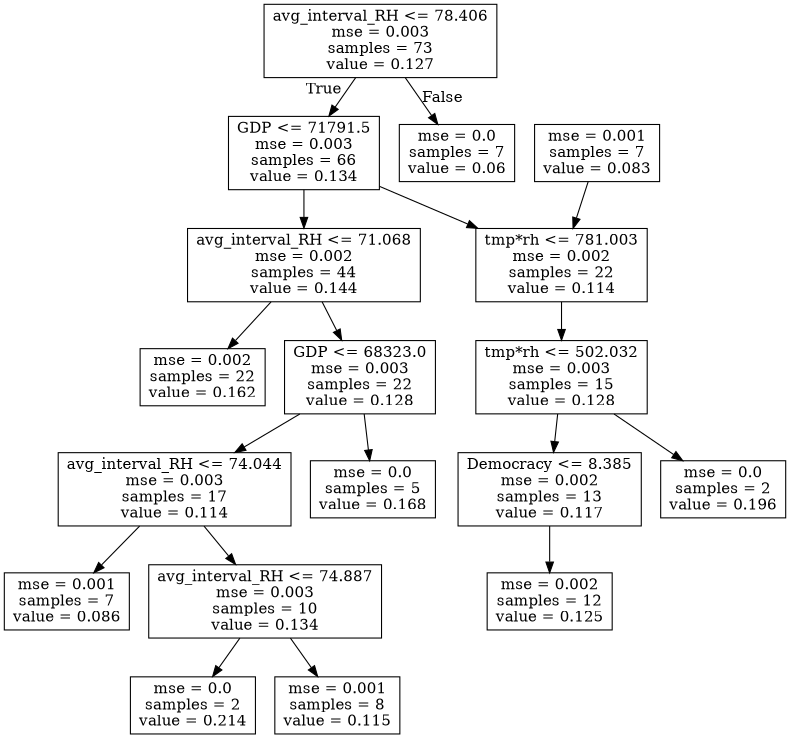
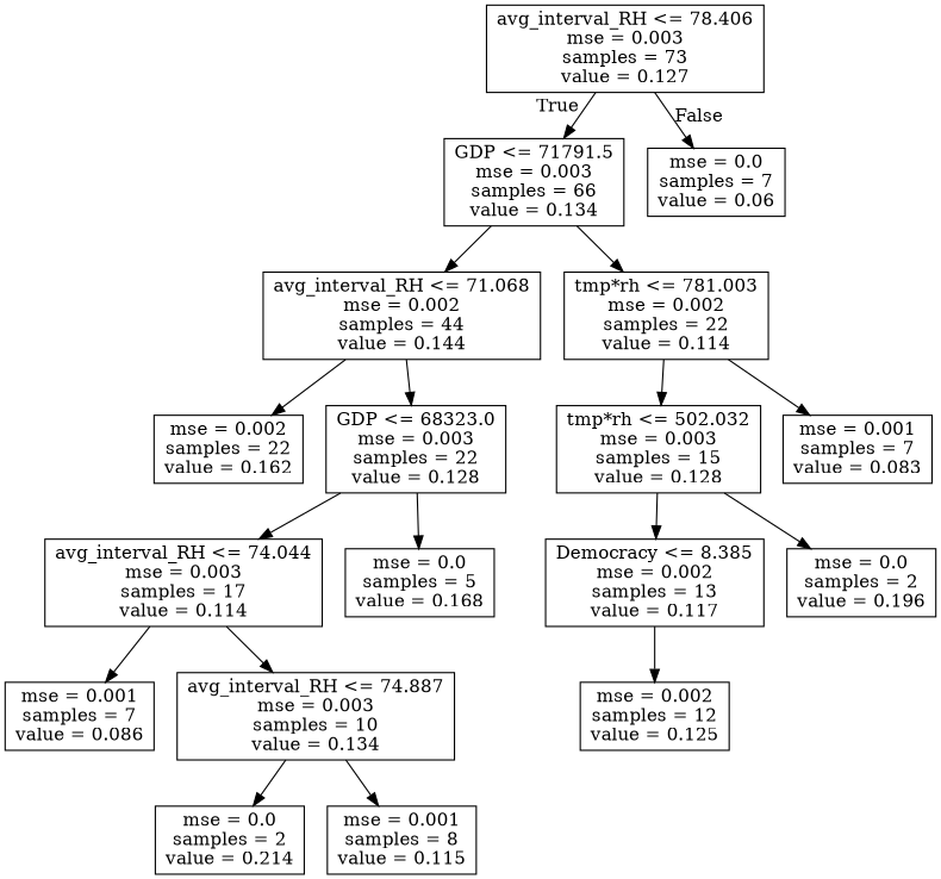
  digraph {
    node [shape=box]
    n1 [label="avg_interval_RH <= 78.406\nmse = 0.003\nsamples = 73\nvalue = 0.127"]
    n2 [label="GDP <= 71791.5\nmse = 0.003\nsamples = 66\nvalue = 0.134"]
    n3 [label="mse = 0.0\nsamples = 7\nvalue = 0.06"]
    n4 [label="avg_interval_RH <= 71.068\nmse = 0.002\nsamples = 44\nvalue = 0.144"]
    n5 [label="tmp*rh <= 781.003\nmse = 0.002\nsamples = 22\nvalue = 0.114"]
    n6 [label="mse = 0.002\nsamples = 22\nvalue = 0.162"]
    n7 [label="GDP <= 68323.0\nmse = 0.003\nsamples = 22\nvalue = 0.128"]
    n8 [label="tmp*rh <= 502.032\nmse = 0.003\nsamples = 15\nvalue = 0.128"]
    n9 [label="mse = 0.001\nsamples = 7\nvalue = 0.083"]
    n10 [label="avg_interval_RH <= 74.044\nmse = 0.003\nsamples = 17\nvalue = 0.114"]
    n11 [label="mse = 0.0\nsamples = 5\nvalue = 0.168"]
    n12 [label="mse = 0.001\nsamples = 7\nvalue = 0.086"]
    n13 [label="avg_interval_RH <= 74.887\nmse = 0.003\nsamples = 10\nvalue = 0.134"]
    n14 [label="mse = 0.0\nsamples = 2\nvalue = 0.214"]
    n15 [label="mse = 0.001\nsamples = 8\nvalue = 0.115"]
    n16 [label="Democracy <= 8.385\nmse = 0.002\nsamples = 13\nvalue = 0.117"]
    n17 [label="mse = 0.0\nsamples = 2\nvalue = 0.196"]
    n18 [label="mse = 0.002\nsamples = 12\nvalue = 0.125"]
    n1 -> n2 [headlabel=True labelangle=45 labeldistance=2.5]
    n1 -> n3 [headlabel=False labelangle=-45 labeldistance=2.5]
    n2 -> n4
    n2 -> n5
    n4 -> n6
    n4 -> n7
    n5 -> n8
-   n9 -> n5
+   n5 -> n9
    n7 -> n10
    n7 -> n11
    n8 -> n16
    n8 -> n17
    n10 -> n12
    n10 -> n13
    n13 -> n14
    n13 -> n15
    n16 -> n18
  }
